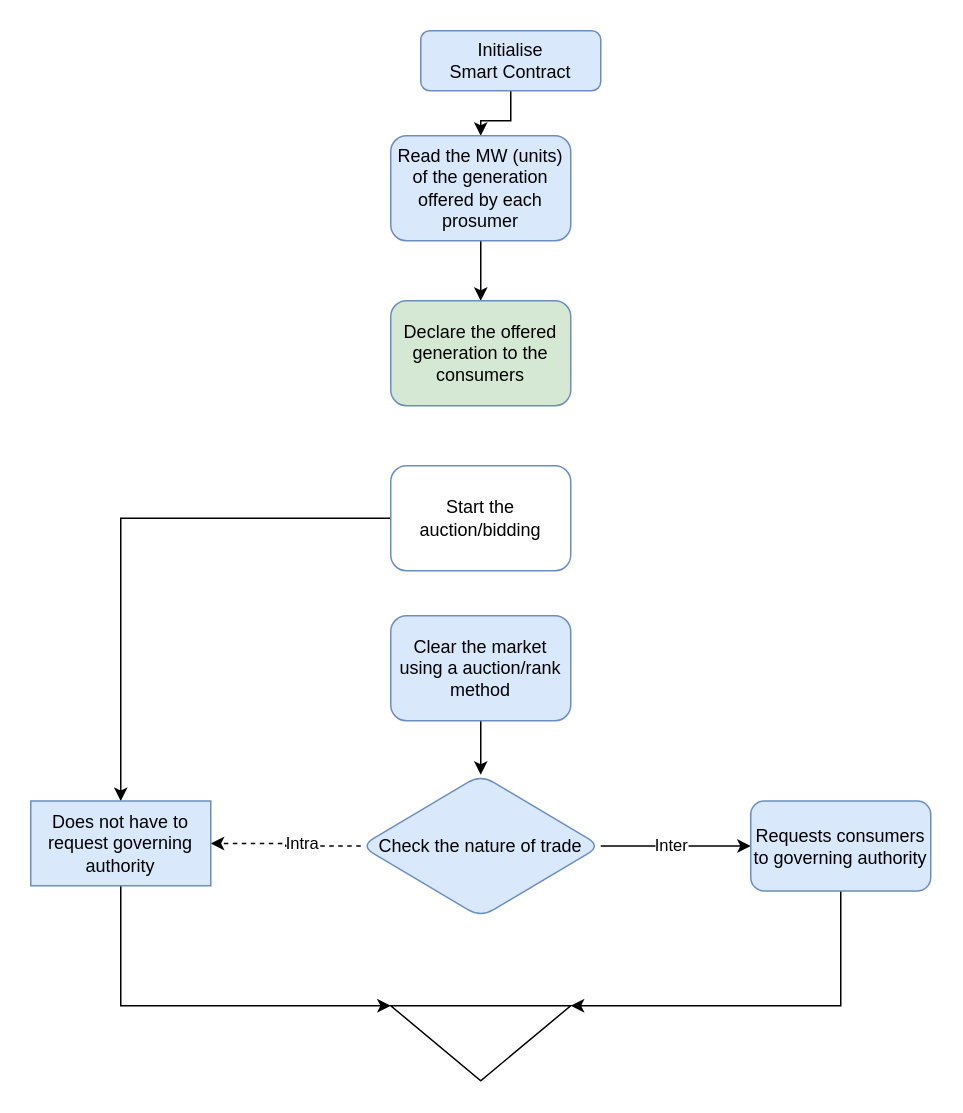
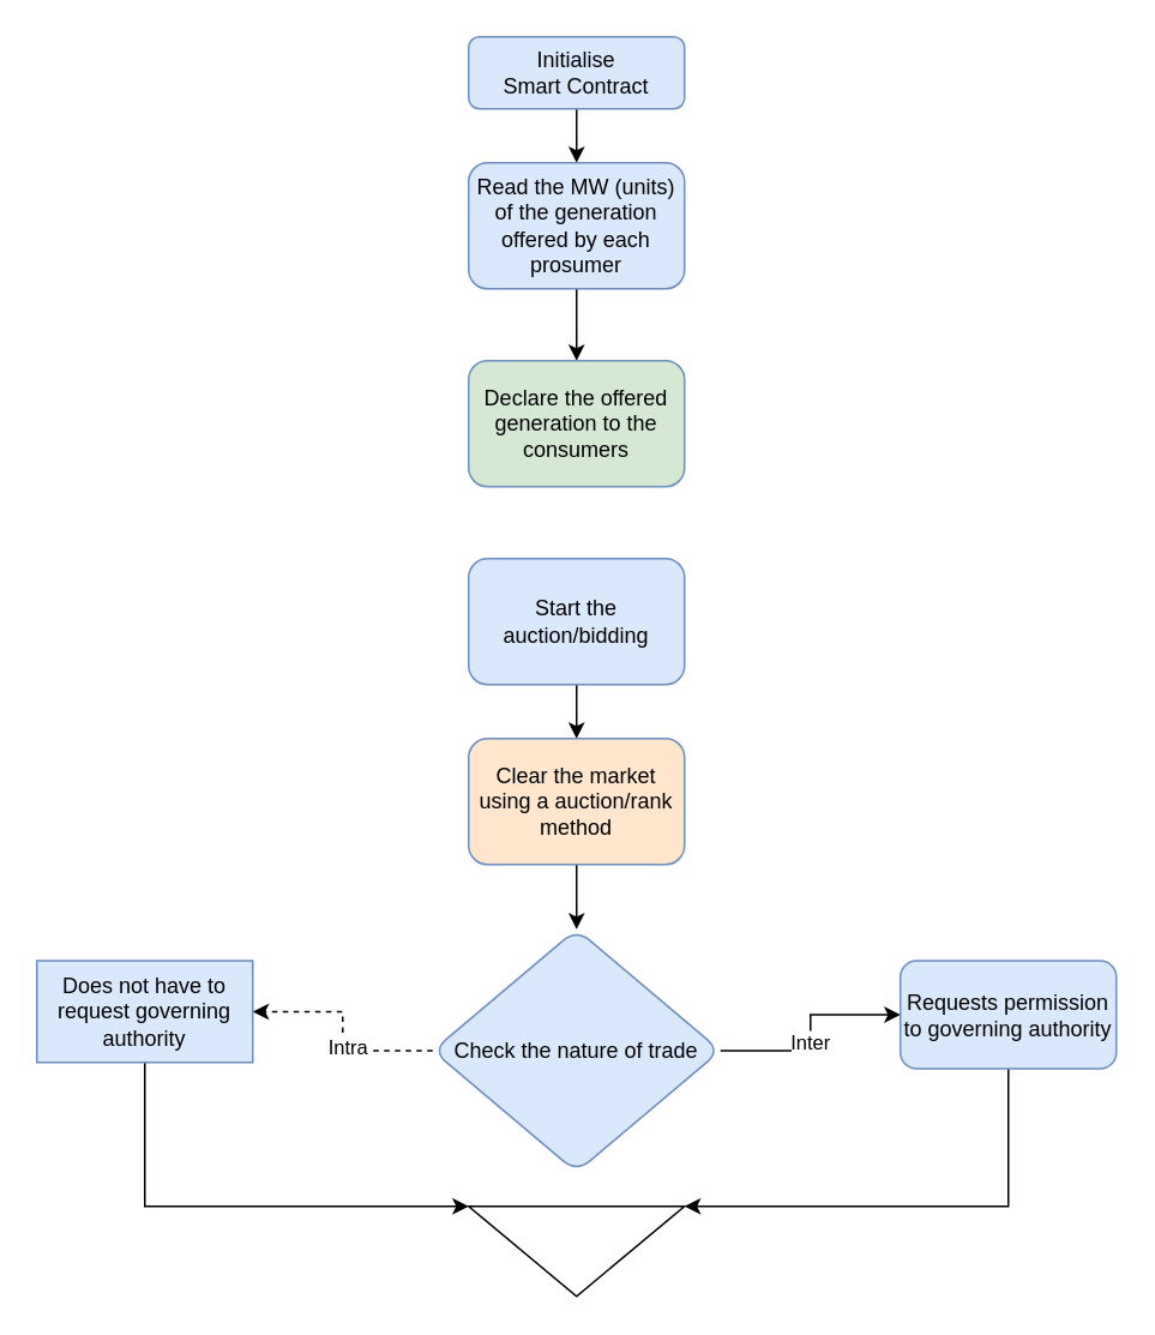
  <mxCell id="0" />
  <mxCell id="1" parent="0" />
  <mxCell id="2" value="" style="edgeStyle=orthogonalEdgeStyle;rounded=0;orthogonalLoop=1;jettySize=auto;html=1;" edge="1" parent="1" source="3" target="5"><mxGeometry relative="1" as="geometry" /></mxCell>
- <mxCell id="3" value="Initialise&lt;br&gt;Smart Contract" style="rounded=1;whiteSpace=wrap;html=1;fontSize=12;glass=0;strokeWidth=1;shadow=0;fillColor=#dae8fc;strokeColor=#6c8ebf;" parent="1" vertex="1"><mxGeometry x="280" y="20" width="120" height="40" as="geometry" /></mxCell>
+ <mxCell id="3" value="Initialise&lt;br&gt;Smart Contract" style="rounded=1;whiteSpace=wrap;html=1;fontSize=12;glass=0;strokeWidth=1;shadow=0;fillColor=#dae8fc;strokeColor=#6c8ebf;" parent="1" vertex="1"><mxGeometry x="260" y="20" width="120" height="40" as="geometry" /></mxCell>
  <mxCell id="4" value="" style="edgeStyle=orthogonalEdgeStyle;rounded=0;orthogonalLoop=1;jettySize=auto;html=1;" edge="1" parent="1" source="5" target="6"><mxGeometry relative="1" as="geometry" /></mxCell>
  <mxCell id="5" value="Read the MW (units) of the generation offered by each prosumer" style="rounded=1;whiteSpace=wrap;html=1;fillColor=#dae8fc;strokeColor=#6c8ebf;" vertex="1" parent="1"><mxGeometry x="260" y="90" width="120" height="70" as="geometry" /></mxCell>
  <mxCell id="6" value="Declare the offered generation to the consumers" style="rounded=1;whiteSpace=wrap;html=1;fillColor=#d5e8d4;strokeColor=#6c8ebf;" vertex="1" parent="1"><mxGeometry x="260" y="200" width="120" height="70" as="geometry" /></mxCell>
- <mxCell id="7" value="" style="edgeStyle=orthogonalEdgeStyle;rounded=0;orthogonalLoop=1;jettySize=auto;html=1;" edge="1" parent="1" source="8" target="19"><mxGeometry relative="1" as="geometry" /></mxCell>
- <mxCell id="8" value="Start the auction/bidding" style="rounded=1;whiteSpace=wrap;html=1;fillColor=#ffffff;strokeColor=#6c8ebf;" vertex="1" parent="1"><mxGeometry x="260" y="310" width="120" height="70" as="geometry" /></mxCell>
+ <mxCell id="7" value="" style="edgeStyle=orthogonalEdgeStyle;rounded=0;orthogonalLoop=1;jettySize=auto;html=1;" edge="1" parent="1" source="8" target="10"><mxGeometry relative="1" as="geometry" /></mxCell>
+ <mxCell id="8" value="Start the auction/bidding" style="rounded=1;whiteSpace=wrap;html=1;fillColor=#dae8fc;strokeColor=#6c8ebf;" vertex="1" parent="1"><mxGeometry x="260" y="310" width="120" height="70" as="geometry" /></mxCell>
  <mxCell id="9" value="" style="edgeStyle=orthogonalEdgeStyle;rounded=0;orthogonalLoop=1;jettySize=auto;html=1;" edge="1" parent="1" source="10" target="15"><mxGeometry relative="1" as="geometry" /></mxCell>
- <mxCell id="10" value="Clear the market using a auction/rank method" style="rounded=1;whiteSpace=wrap;html=1;fillColor=#dae8fc;strokeColor=#6c8ebf;" vertex="1" parent="1"><mxGeometry x="260" y="410" width="120" height="70" as="geometry" /></mxCell>
+ <mxCell id="10" value="Clear the market using a auction/rank method" style="rounded=1;whiteSpace=wrap;html=1;fillColor=#ffe6cc;strokeColor=#6c8ebf;" vertex="1" parent="1"><mxGeometry x="260" y="410" width="120" height="70" as="geometry" /></mxCell>
  <mxCell id="11" value="" style="edgeStyle=orthogonalEdgeStyle;rounded=0;orthogonalLoop=1;jettySize=auto;html=1;" edge="1" parent="1" source="15" target="17"><mxGeometry relative="1" as="geometry" /></mxCell>
  <mxCell id="12" value="Inter" style="edgeLabel;html=1;align=center;verticalAlign=middle;resizable=0;points=[];" vertex="1" connectable="0" parent="11"><mxGeometry x="-0.087" y="1" relative="1" as="geometry"><mxPoint as="offset" /></mxGeometry></mxCell>
  <mxCell id="13" value="" style="edgeStyle=orthogonalEdgeStyle;rounded=0;orthogonalLoop=1;jettySize=auto;html=1;dashed=1;" edge="1" parent="1" source="15" target="19"><mxGeometry relative="1" as="geometry" /></mxCell>
  <mxCell id="14" value="Intra" style="edgeLabel;html=1;align=center;verticalAlign=middle;resizable=0;points=[];" vertex="1" connectable="0" parent="13"><mxGeometry x="-0.208" y="-2" relative="1" as="geometry"><mxPoint as="offset" /></mxGeometry></mxCell>
- <mxCell id="15" value="Check the nature of trade" style="rhombus;whiteSpace=wrap;html=1;fillColor=#dae8fc;strokeColor=#6c8ebf;rounded=1;" vertex="1" parent="1"><mxGeometry x="240" y="516" width="160" height="95" as="geometry" /></mxCell>
+ <mxCell id="15" value="Check the nature of trade" style="rhombus;whiteSpace=wrap;html=1;fillColor=#dae8fc;strokeColor=#6c8ebf;rounded=1;" vertex="1" parent="1"><mxGeometry x="240" y="516" width="160" height="135" as="geometry" /></mxCell>
  <mxCell id="16" value="" style="edgeStyle=orthogonalEdgeStyle;rounded=0;orthogonalLoop=1;jettySize=auto;html=1;" edge="1" parent="1" source="17" target="20"><mxGeometry relative="1" as="geometry"><Array as="points"><mxPoint x="560" y="670" /></Array></mxGeometry></mxCell>
- <mxCell id="17" value="Requests consumers to governing authority" style="whiteSpace=wrap;html=1;fillColor=#dae8fc;strokeColor=#6c8ebf;rounded=1;" vertex="1" parent="1"><mxGeometry x="500" y="533.5" width="120" height="60" as="geometry" /></mxCell>
+ <mxCell id="17" value="Requests permission to governing authority" style="whiteSpace=wrap;html=1;fillColor=#dae8fc;strokeColor=#6c8ebf;rounded=1;" vertex="1" parent="1"><mxGeometry x="500" y="533.5" width="120" height="60" as="geometry" /></mxCell>
  <mxCell id="18" value="" style="edgeStyle=orthogonalEdgeStyle;rounded=0;orthogonalLoop=1;jettySize=auto;html=1;" edge="1" parent="1" source="19" target="20"><mxGeometry relative="1" as="geometry"><Array as="points"><mxPoint x="80" y="670" /></Array></mxGeometry></mxCell>
  <mxCell id="19" value="Does not have to request governing authority" style="whiteSpace=wrap;html=1;fillColor=#dae8fc;strokeColor=#6c8ebf;rounded=0;" vertex="1" parent="1"><mxGeometry x="20" y="533.5" width="120" height="56.5" as="geometry" /></mxCell>
  <mxCell id="20" value="" style="triangle;whiteSpace=wrap;html=1;direction=south;" vertex="1" parent="1"><mxGeometry x="260" y="670" width="120" height="50" as="geometry" /></mxCell>
